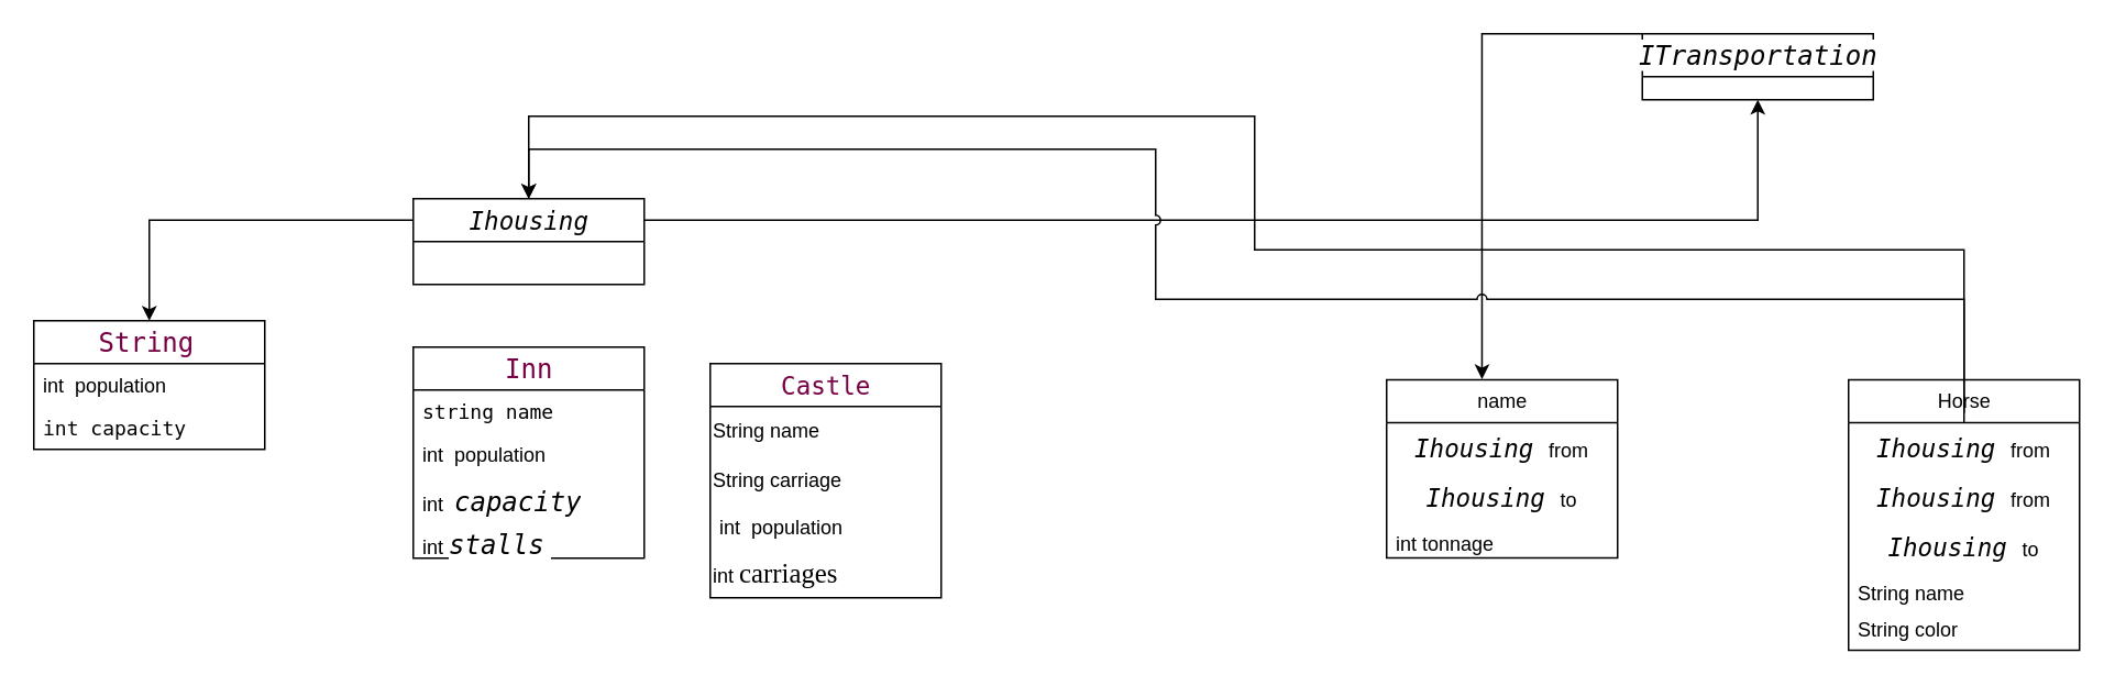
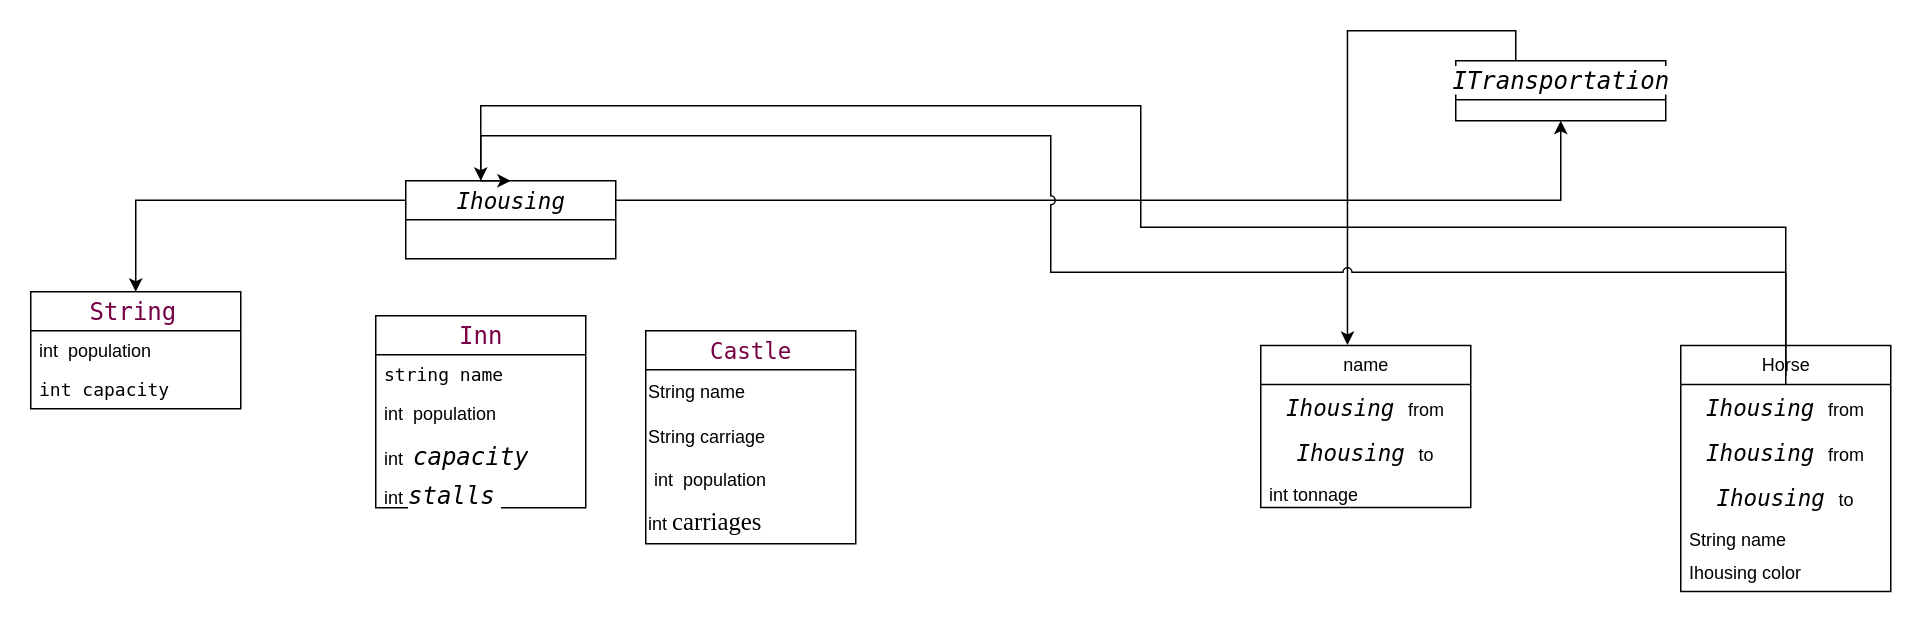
  <mxCell id="0" />
  <mxCell id="1" parent="0" />
- <mxCell id="2" value="&lt;span style=&quot;font-family: Fira-Mono, monospace; font-size: 15px; font-style: italic; text-align: left; text-wrap-mode: wrap; background-color: rgb(255, 255, 255);&quot;&gt;Ihousing&lt;/span&gt;" style="swimlane;fontStyle=0;childLayout=stackLayout;horizontal=1;startSize=26;fillColor=none;horizontalStack=0;resizeParent=1;resizeParentMax=0;resizeLast=0;collapsible=1;marginBottom=0;html=1;" parent="1" vertex="1"><mxGeometry x="250" y="120" width="140" height="52" as="geometry" /></mxCell>
+ <mxCell id="2" value="&lt;span style=&quot;font-family: Fira-Mono, monospace; font-size: 15px; font-style: italic; text-align: left; text-wrap-mode: wrap; background-color: rgb(255, 255, 255);&quot;&gt;Ihousing&lt;/span&gt;" style="swimlane;fontStyle=0;childLayout=stackLayout;horizontal=1;startSize=26;fillColor=none;horizontalStack=0;resizeParent=1;resizeParentMax=0;resizeLast=0;collapsible=1;marginBottom=0;html=1;" parent="1" vertex="1"><mxGeometry x="270" y="120" width="140" height="52" as="geometry" /></mxCell>
  <mxCell id="3" value="&lt;span style=&quot;color: rgb(119, 0, 68); font-family: Fira-Mono, monospace; font-size: 15px; text-align: left; white-space-collapse: preserve; background-color: rgb(255, 255, 255);&quot;&gt;Castle&lt;/span&gt;" style="swimlane;fontStyle=0;childLayout=stackLayout;horizontal=1;startSize=26;fillColor=none;horizontalStack=0;resizeParent=1;resizeParentMax=0;resizeLast=0;collapsible=1;marginBottom=0;html=1;" parent="1" vertex="1"><mxGeometry x="430" y="220" width="140" height="142" as="geometry" /></mxCell>
  <mxCell id="4" value="String name" style="text;html=1;align=left;verticalAlign=middle;resizable=0;points=[];autosize=1;strokeColor=none;fillColor=none;" parent="3" vertex="1"><mxGeometry y="26" width="140" height="30" as="geometry" /></mxCell>
  <mxCell id="5" value="String carriage" style="text;html=1;align=left;verticalAlign=middle;resizable=0;points=[];autosize=1;strokeColor=none;fillColor=none;" parent="3" vertex="1"><mxGeometry y="56" width="140" height="30" as="geometry" /></mxCell>
  <mxCell id="6" value="int&amp;nbsp;&amp;nbsp;population" style="text;strokeColor=none;fillColor=none;align=left;verticalAlign=top;spacingLeft=4;spacingRight=4;overflow=hidden;rotatable=0;points=[[0,0.5],[1,0.5]];portConstraint=eastwest;whiteSpace=wrap;html=1;" vertex="1" parent="3"><mxGeometry y="86" width="140" height="26" as="geometry" /></mxCell>
  <mxCell id="7" value="int&amp;nbsp;&lt;span style=&quot;font-family: Charter-Racket, serif; font-size: 16.52px; text-wrap-mode: wrap; background-color: rgb(255, 255, 255);&quot;&gt;carriages&amp;nbsp;&lt;/span&gt;" style="text;html=1;align=left;verticalAlign=middle;resizable=0;points=[];autosize=1;strokeColor=none;fillColor=none;" parent="3" vertex="1"><mxGeometry y="112" width="140" height="30" as="geometry" /></mxCell>
  <mxCell id="8" style="edgeStyle=orthogonalEdgeStyle;rounded=0;orthogonalLoop=1;jettySize=auto;html=1;exitX=1;exitY=0.25;exitDx=0;exitDy=0;" parent="1" source="2" target="18" edge="1"><mxGeometry relative="1" as="geometry" /></mxCell>
  <mxCell id="9" value="" style="edgeStyle=orthogonalEdgeStyle;rounded=0;orthogonalLoop=1;jettySize=auto;html=1;exitX=0;exitY=0.25;exitDx=0;exitDy=0;" parent="1" source="2" target="10" edge="1"><mxGeometry relative="1" as="geometry"><mxPoint x="250" y="133" as="sourcePoint" /><mxPoint x="100.029" y="220" as="targetPoint" /></mxGeometry></mxCell>
  <mxCell id="10" value="&lt;span style=&quot;margin: 0px; padding: 0px; font-family: Fira-Mono, monospace; white-space-collapse: preserve; text-align: left; font-size: 1rem; line-height: 1.5; background-color: rgb(255, 255, 255);&quot; class=&quot;RktBlk&quot;&gt;&lt;span style=&quot;margin: 0px; padding: 0px;&quot; class=&quot;JavaHighlight&quot;&gt;&lt;span style=&quot;margin: 0px; padding: 0px; color: rgb(119, 0, 68);&quot; class=&quot;ProfjType&quot;&gt;String&lt;/span&gt;&lt;span style=&quot;margin: 0px; padding: 0px; white-space: inherit; font-size: 1rem; line-height: 1.5;&quot; class=&quot;RktMeta&quot;&gt;&lt;/span&gt;&lt;/span&gt;&lt;/span&gt;&lt;span style=&quot;font-family: Charter-Racket, serif; font-size: 15.34px; text-align: left; text-wrap-mode: wrap; background-color: rgb(255, 255, 255);&quot;&gt;&amp;nbsp;&lt;/span&gt;" style="swimlane;fontStyle=0;childLayout=stackLayout;horizontal=1;startSize=26;fillColor=none;horizontalStack=0;resizeParent=1;resizeParentMax=0;resizeLast=0;collapsible=1;marginBottom=0;html=1;" parent="1" vertex="1"><mxGeometry x="20" y="194" width="140" height="78" as="geometry" /></mxCell>
  <mxCell id="11" value="int&amp;nbsp;&amp;nbsp;population" style="text;strokeColor=none;fillColor=none;align=left;verticalAlign=top;spacingLeft=4;spacingRight=4;overflow=hidden;rotatable=0;points=[[0,0.5],[1,0.5]];portConstraint=eastwest;whiteSpace=wrap;html=1;" vertex="1" parent="10"><mxGeometry y="26" width="140" height="26" as="geometry" /></mxCell>
  <mxCell id="12" value="&lt;font style=&quot;font-size: 12px;&quot;&gt;&lt;font style=&quot;&quot; face=&quot;Fira-Mono, monospace&quot;&gt;&lt;span style=&quot;background-color: rgb(255, 255, 255);&quot;&gt;int&amp;nbsp;&lt;/span&gt;&lt;/font&gt;&lt;span style=&quot;margin: 0px; padding: 0px; font-family: Charter-Racket, serif; background-color: rgb(255, 255, 255);&quot; class=&quot;emph&quot;&gt;&lt;span style=&quot;margin: 0px; padding: 0px; font-family: Fira-Mono, monospace; white-space: inherit;&quot; class=&quot;stt&quot;&gt;capacity&lt;/span&gt;&lt;/span&gt;&lt;span style=&quot;font-family: Charter-Racket, serif; background-color: rgb(255, 255, 255);&quot;&gt;&amp;nbsp;&lt;/span&gt;&lt;/font&gt;" style="text;strokeColor=none;fillColor=none;align=left;verticalAlign=top;spacingLeft=4;spacingRight=4;overflow=hidden;rotatable=0;points=[[0,0.5],[1,0.5]];portConstraint=eastwest;whiteSpace=wrap;html=1;" parent="10" vertex="1"><mxGeometry y="52" width="140" height="26" as="geometry" /></mxCell>
  <mxCell id="13" value="&lt;span style=&quot;margin: 0px; padding: 0px; font-family: Fira-Mono, monospace; white-space-collapse: preserve; text-align: left; font-size: 1rem; line-height: 1.5; background-color: rgb(255, 255, 255);&quot; class=&quot;RktBlk&quot;&gt;&lt;span style=&quot;margin: 0px; padding: 0px;&quot; class=&quot;JavaHighlight&quot;&gt;&lt;span style=&quot;margin: 0px; padding: 0px; color: rgb(119, 0, 68);&quot; class=&quot;ProfjType&quot;&gt;Inn&lt;/span&gt;&lt;/span&gt;&lt;/span&gt;" style="swimlane;fontStyle=0;childLayout=stackLayout;horizontal=1;startSize=26;fillColor=none;horizontalStack=0;resizeParent=1;resizeParentMax=0;resizeLast=0;collapsible=1;marginBottom=0;html=1;" parent="1" vertex="1"><mxGeometry x="250" y="210" width="140" height="128" as="geometry" /></mxCell>
  <mxCell id="14" value="&lt;font face=&quot;Fira-Mono, monospace&quot;&gt;&lt;span style=&quot;background-color: rgb(255, 255, 255);&quot;&gt;string name&lt;/span&gt;&lt;/font&gt;" style="text;strokeColor=none;fillColor=none;align=left;verticalAlign=top;spacingLeft=4;spacingRight=4;overflow=hidden;rotatable=0;points=[[0,0.5],[1,0.5]];portConstraint=eastwest;whiteSpace=wrap;html=1;" parent="13" vertex="1"><mxGeometry y="26" width="140" height="26" as="geometry" /></mxCell>
  <mxCell id="15" value="int&amp;nbsp;&amp;nbsp;population" style="text;strokeColor=none;fillColor=none;align=left;verticalAlign=top;spacingLeft=4;spacingRight=4;overflow=hidden;rotatable=0;points=[[0,0.5],[1,0.5]];portConstraint=eastwest;whiteSpace=wrap;html=1;" vertex="1" parent="13"><mxGeometry y="52" width="140" height="26" as="geometry" /></mxCell>
  <mxCell id="16" value="int&amp;nbsp;&amp;nbsp;&lt;font face=&quot;Fira-Mono, monospace&quot;&gt;&lt;span style=&quot;font-size: 16px; background-color: rgb(255, 255, 255);&quot;&gt;&lt;i&gt;&lt;/i&gt;&lt;/span&gt;&lt;/font&gt;&lt;span style=&quot;margin: 0px; padding: 0px; font-style: italic; font-family: Charter-Racket, serif; font-size: 16.52px; background-color: rgb(255, 255, 255);&quot; class=&quot;emph&quot;&gt;&lt;span style=&quot;margin: 0px; padding: 0px; font-family: Fira-Mono, monospace; white-space: inherit; font-size: 1rem;&quot; class=&quot;stt&quot;&gt;capacity&lt;/span&gt;&lt;/span&gt;&lt;span style=&quot;font-family: Charter-Racket, serif; font-size: 16.52px; background-color: rgb(255, 255, 255);&quot;&gt;&amp;nbsp;&lt;/span&gt;" style="text;strokeColor=none;fillColor=none;align=left;verticalAlign=top;spacingLeft=4;spacingRight=4;overflow=hidden;rotatable=0;points=[[0,0.5],[1,0.5]];portConstraint=eastwest;whiteSpace=wrap;html=1;" parent="13" vertex="1"><mxGeometry y="78" width="140" height="26" as="geometry" /></mxCell>
  <mxCell id="17" value="int&amp;nbsp;&lt;span style=&quot;margin: 0px; padding: 0px; font-style: italic; font-family: Charter-Racket, serif; font-size: 16.52px; background-color: rgb(255, 255, 255);&quot; class=&quot;emph&quot;&gt;&lt;span style=&quot;margin: 0px; padding: 0px; font-family: Fira-Mono, monospace; white-space: inherit; font-size: 1rem;&quot; class=&quot;stt&quot;&gt;stalls&lt;/span&gt;&lt;/span&gt;&lt;span style=&quot;font-family: Charter-Racket, serif; font-size: 16.52px; background-color: rgb(255, 255, 255);&quot;&gt;&amp;nbsp;&lt;/span&gt;" style="text;strokeColor=none;fillColor=none;align=left;verticalAlign=top;spacingLeft=4;spacingRight=4;overflow=hidden;rotatable=0;points=[[0,0.5],[1,0.5]];portConstraint=eastwest;whiteSpace=wrap;html=1;" parent="13" vertex="1"><mxGeometry y="104" width="140" height="24" as="geometry" /></mxCell>
- <mxCell id="18" value="&lt;span style=&quot;margin: 0px; padding: 0px; font-style: italic; font-family: Charter-Racket, serif; font-size: 16.52px; text-align: left; text-wrap-mode: wrap; background-color: rgb(255, 255, 255);&quot; class=&quot;emph&quot;&gt;&lt;span style=&quot;margin: 0px; padding: 0px; font-family: Fira-Mono, monospace; white-space: inherit; font-size: 1rem;&quot; class=&quot;stt&quot;&gt;ITransportation&lt;/span&gt;&lt;/span&gt;" style="swimlane;fontStyle=0;childLayout=stackLayout;horizontal=1;startSize=26;fillColor=none;horizontalStack=0;resizeParent=1;resizeParentMax=0;resizeLast=0;collapsible=1;marginBottom=0;html=1;" parent="1" vertex="1"><mxGeometry x="995" y="20" width="140" height="40" as="geometry" /></mxCell>
+ <mxCell id="18" value="&lt;span style=&quot;margin: 0px; padding: 0px; font-style: italic; font-family: Charter-Racket, serif; font-size: 16.52px; text-align: left; text-wrap-mode: wrap; background-color: rgb(255, 255, 255);&quot; class=&quot;emph&quot;&gt;&lt;span style=&quot;margin: 0px; padding: 0px; font-family: Fira-Mono, monospace; white-space: inherit; font-size: 1rem;&quot; class=&quot;stt&quot;&gt;ITransportation&lt;/span&gt;&lt;/span&gt;" style="swimlane;fontStyle=0;childLayout=stackLayout;horizontal=1;startSize=26;fillColor=none;horizontalStack=0;resizeParent=1;resizeParentMax=0;resizeLast=0;collapsible=1;marginBottom=0;html=1;" parent="1" vertex="1"><mxGeometry x="970" y="40" width="140" height="40" as="geometry" /></mxCell>
  <mxCell id="19" value="Horse" style="swimlane;fontStyle=0;childLayout=stackLayout;horizontal=1;startSize=26;fillColor=none;horizontalStack=0;resizeParent=1;resizeParentMax=0;resizeLast=0;collapsible=1;marginBottom=0;html=1;" parent="1" vertex="1"><mxGeometry x="1120" y="229.91" width="140" height="164" as="geometry" /></mxCell>
  <mxCell id="20" value="&lt;span style=&quot;font-family: Fira-Mono, monospace; font-size: 15px; font-style: italic; text-align: left; background-color: rgb(255, 255, 255);&quot;&gt;Ihousing&amp;nbsp;&lt;/span&gt;from" style="text;html=1;align=center;verticalAlign=middle;whiteSpace=wrap;rounded=0;" parent="19" vertex="1"><mxGeometry y="26" width="140" height="30" as="geometry" /></mxCell>
  <mxCell id="21" value="&lt;span style=&quot;font-family: Fira-Mono, monospace; font-size: 15px; font-style: italic; text-align: left; background-color: rgb(255, 255, 255);&quot;&gt;Ihousing&amp;nbsp;&lt;/span&gt;from" style="text;html=1;align=center;verticalAlign=middle;whiteSpace=wrap;rounded=0;" vertex="1" parent="19"><mxGeometry y="56" width="140" height="30" as="geometry" /></mxCell>
  <mxCell id="22" value="&lt;span style=&quot;font-family: Fira-Mono, monospace; font-size: 15px; font-style: italic; text-align: left; background-color: rgb(255, 255, 255);&quot;&gt;Ihousing&amp;nbsp;&lt;/span&gt;to" style="text;html=1;align=center;verticalAlign=middle;whiteSpace=wrap;rounded=0;" parent="19" vertex="1"><mxGeometry y="86" width="140" height="30" as="geometry" /></mxCell>
  <mxCell id="23" value="String name" style="text;strokeColor=none;fillColor=none;align=left;verticalAlign=top;spacingLeft=4;spacingRight=4;overflow=hidden;rotatable=0;points=[[0,0.5],[1,0.5]];portConstraint=eastwest;whiteSpace=wrap;html=1;" parent="19" vertex="1"><mxGeometry y="116" width="140" height="22" as="geometry" /></mxCell>
- <mxCell id="24" value="String color" style="text;strokeColor=none;fillColor=none;align=left;verticalAlign=top;spacingLeft=4;spacingRight=4;overflow=hidden;rotatable=0;points=[[0,0.5],[1,0.5]];portConstraint=eastwest;whiteSpace=wrap;html=1;" parent="19" vertex="1"><mxGeometry y="138" width="140" height="26" as="geometry" /></mxCell>
+ <mxCell id="24" value="Ihousing color" style="text;strokeColor=none;fillColor=none;align=left;verticalAlign=top;spacingLeft=4;spacingRight=4;overflow=hidden;rotatable=0;points=[[0,0.5],[1,0.5]];portConstraint=eastwest;whiteSpace=wrap;html=1;" parent="19" vertex="1"><mxGeometry y="138" width="140" height="26" as="geometry" /></mxCell>
  <mxCell id="25" value="name" style="swimlane;fontStyle=0;childLayout=stackLayout;horizontal=1;startSize=26;fillColor=none;horizontalStack=0;resizeParent=1;resizeParentMax=0;resizeLast=0;collapsible=1;marginBottom=0;html=1;" parent="1" vertex="1"><mxGeometry x="840" y="229.91" width="140" height="108" as="geometry" /></mxCell>
  <mxCell id="26" value="&lt;span style=&quot;font-family: Fira-Mono, monospace; font-size: 15px; font-style: italic; text-align: left; background-color: rgb(255, 255, 255);&quot;&gt;Ihousing&amp;nbsp;&lt;/span&gt;from" style="text;html=1;align=center;verticalAlign=middle;whiteSpace=wrap;rounded=0;" vertex="1" parent="25"><mxGeometry y="26" width="140" height="30" as="geometry" /></mxCell>
  <mxCell id="27" value="&lt;span style=&quot;font-family: Fira-Mono, monospace; font-size: 15px; font-style: italic; text-align: left; background-color: rgb(255, 255, 255);&quot;&gt;Ihousing&amp;nbsp;&lt;/span&gt;to" style="text;html=1;align=center;verticalAlign=middle;whiteSpace=wrap;rounded=0;" vertex="1" parent="25"><mxGeometry y="56" width="140" height="30" as="geometry" /></mxCell>
  <mxCell id="28" value="int tonnage" style="text;strokeColor=none;fillColor=none;align=left;verticalAlign=top;spacingLeft=4;spacingRight=4;overflow=hidden;rotatable=0;points=[[0,0.5],[1,0.5]];portConstraint=eastwest;whiteSpace=wrap;html=1;" parent="25" vertex="1"><mxGeometry y="86" width="140" height="22" as="geometry" /></mxCell>
  <mxCell id="29" style="edgeStyle=orthogonalEdgeStyle;rounded=0;orthogonalLoop=1;jettySize=auto;html=1;entryX=0.413;entryY=-0.004;entryDx=0;entryDy=0;entryPerimeter=0;" parent="1" source="18" target="25" edge="1"><mxGeometry relative="1" as="geometry"><Array as="points"><mxPoint x="1010" y="20" /><mxPoint x="898" y="20" /></Array></mxGeometry></mxCell>
  <mxCell id="30" style="edgeStyle=orthogonalEdgeStyle;rounded=0;orthogonalLoop=1;jettySize=auto;html=1;entryX=0.5;entryY=0;entryDx=0;entryDy=0;" parent="1" source="20" target="2" edge="1"><mxGeometry relative="1" as="geometry"><Array as="points"><mxPoint x="760" y="151" /><mxPoint x="760" y="70" /><mxPoint x="320" y="70" /></Array></mxGeometry></mxCell>
  <mxCell id="31" style="edgeStyle=orthogonalEdgeStyle;rounded=0;orthogonalLoop=1;jettySize=auto;html=1;textShadow=0;labelBorderColor=none;jumpStyle=arc;" parent="1" target="2" edge="1"><mxGeometry relative="1" as="geometry"><mxPoint x="1190" y="250" as="sourcePoint" /><mxPoint x="330.02" y="-0.988" as="targetPoint" /><Array as="points"><mxPoint x="700" y="181" /><mxPoint x="700" y="90" /><mxPoint x="320" y="90" /></Array></mxGeometry></mxCell>
